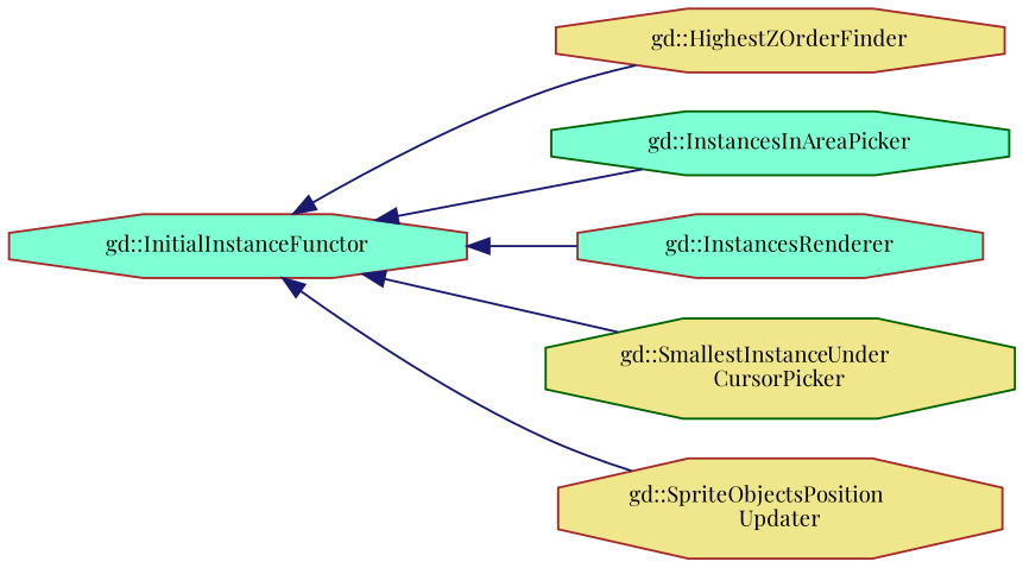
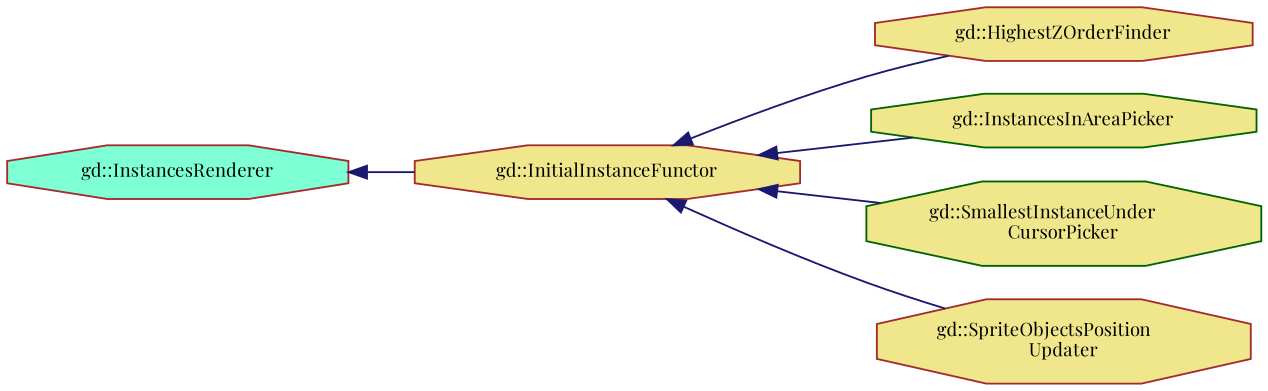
  digraph {
    fontname="Playfair Display"
    rankdir=LR
    node [color=brown fillcolor=aquamarine fontname="Playfair Display" fontsize=10 shape=octagon style=filled]
    edge [color=midnightblue dir=back fontname="Playfair Display" fontsize=10 labelfontname=Helvetica labelfontsize=10 style=solid]
-   n1 [height=0.2 label="gd::InitialInstanceFunctor" width=0.4]
+   n1 [fillcolor=khaki height=0.2 label="gd::InitialInstanceFunctor" width=0.4]
    n2 [fillcolor=khaki height=0.2 label="gd::HighestZOrderFinder" width=0.4]
-   n3 [color=darkgreen height=0.2 label="gd::InstancesInAreaPicker" width=0.4]
+   n3 [color=darkgreen fillcolor=khaki height=0.2 label="gd::InstancesInAreaPicker" width=0.4]
    n4 [height=0.2 label="gd::InstancesRenderer" width=0.4]
    n5 [color=darkgreen fillcolor=khaki height=0.2 label="gd::SmallestInstanceUnder\lCursorPicker" width=0.4]
    n6 [fillcolor=khaki height=0.2 label="gd::SpriteObjectsPosition\lUpdater" width=0.4]
    n1 -> n2
    n1 -> n3
-   n1 -> n4
+   n4 -> n1
    n1 -> n5
    n1 -> n6
  }
